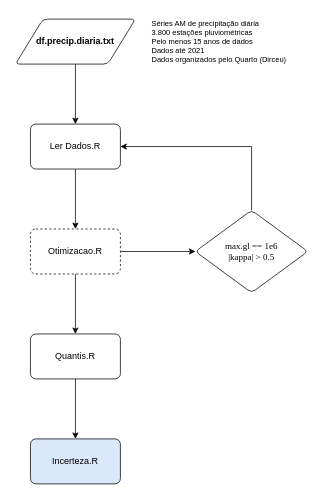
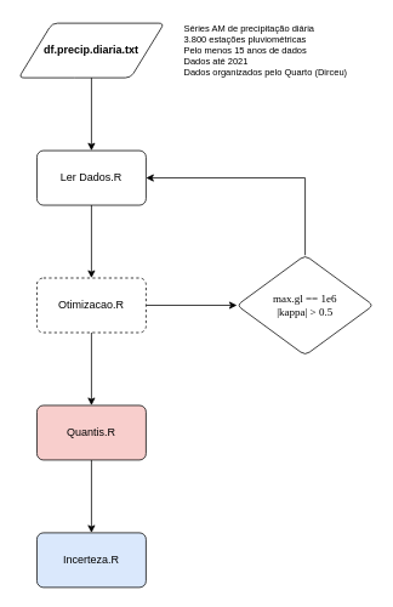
  <mxCell id="0" />
  <mxCell id="1" parent="0" />
  <mxCell id="2" value="" style="edgeStyle=orthogonalEdgeStyle;rounded=0;orthogonalLoop=1;jettySize=auto;html=1;" edge="1" parent="1" source="3" target="6"><mxGeometry relative="1" as="geometry" /></mxCell>
  <mxCell id="3" value="&lt;font&gt;&lt;b&gt;df.precip.diaria.txt&lt;/b&gt;&lt;/font&gt;" style="shape=parallelogram;html=1;strokeWidth=1;perimeter=parallelogramPerimeter;whiteSpace=wrap;rounded=1;arcSize=12;size=0.23;fontFamily=Helvetica;" vertex="1" parent="1"><mxGeometry x="20" y="25" width="160" height="60" as="geometry" /></mxCell>
  <mxCell id="4" value="Séries AM de precipitação diária&lt;div&gt;3.800 estações pluviométricas&lt;/div&gt;&lt;div&gt;Pelo menos 15 anos de dados&lt;/div&gt;&lt;div&gt;Dados até 2021&lt;/div&gt;&lt;div&gt;Dados organizados pelo Quarto (Dirceu)&lt;/div&gt;" style="text;html=1;align=left;verticalAlign=middle;resizable=0;points=[];autosize=1;strokeColor=none;fillColor=none;fontSize=10;" vertex="1" parent="1"><mxGeometry x="200" y="20" width="200" height="70" as="geometry" /></mxCell>
  <mxCell id="5" value="" style="edgeStyle=orthogonalEdgeStyle;rounded=0;orthogonalLoop=1;jettySize=auto;html=1;" edge="1" parent="1" source="6" target="9"><mxGeometry relative="1" as="geometry" /></mxCell>
  <mxCell id="6" value="Ler Dados.R" style="whiteSpace=wrap;html=1;strokeWidth=1;rounded=1;arcSize=12;" vertex="1" parent="1"><mxGeometry x="40" y="165" width="120" height="60" as="geometry" /></mxCell>
  <mxCell id="7" value="" style="edgeStyle=orthogonalEdgeStyle;rounded=0;orthogonalLoop=1;jettySize=auto;html=1;" edge="1" parent="1" source="9" target="11"><mxGeometry relative="1" as="geometry" /></mxCell>
  <mxCell id="8" value="" style="edgeStyle=orthogonalEdgeStyle;rounded=0;orthogonalLoop=1;jettySize=auto;html=1;" edge="1" parent="1" source="9" target="13"><mxGeometry relative="1" as="geometry" /></mxCell>
  <mxCell id="9" value="Otimizacao.R" style="whiteSpace=wrap;html=1;strokeWidth=1;rounded=1;arcSize=12;dashed=1;" vertex="1" parent="1"><mxGeometry x="40" y="305" width="120" height="60" as="geometry" /></mxCell>
  <mxCell id="10" style="edgeStyle=orthogonalEdgeStyle;rounded=0;orthogonalLoop=1;jettySize=auto;html=1;exitX=0.5;exitY=0;exitDx=0;exitDy=0;entryX=1;entryY=0.5;entryDx=0;entryDy=0;" edge="1" parent="1" source="11" target="6"><mxGeometry relative="1" as="geometry" /></mxCell>
  <mxCell id="11" value="&lt;font face=&quot;Lucida Console&quot;&gt;max.gl == 1e6&lt;/font&gt;&lt;div&gt;&lt;font face=&quot;Lucida Console&quot;&gt;|kappa| &amp;gt; 0.5&lt;/font&gt;&lt;/div&gt;" style="rhombus;whiteSpace=wrap;html=1;strokeWidth=1;rounded=1;arcSize=12;" vertex="1" parent="1"><mxGeometry x="260" y="280" width="150" height="110" as="geometry" /></mxCell>
  <mxCell id="12" value="" style="edgeStyle=orthogonalEdgeStyle;rounded=0;orthogonalLoop=1;jettySize=auto;html=1;" edge="1" parent="1" source="13" target="14"><mxGeometry relative="1" as="geometry" /></mxCell>
- <mxCell id="13" value="Quantis.R" style="whiteSpace=wrap;html=1;strokeWidth=1;rounded=1;arcSize=12;" vertex="1" parent="1"><mxGeometry x="40" y="445" width="120" height="60" as="geometry" /></mxCell>
+ <mxCell id="13" value="Quantis.R" style="whiteSpace=wrap;html=1;strokeWidth=1;rounded=1;arcSize=12;fillColor=#f8cecc;" vertex="1" parent="1"><mxGeometry x="40" y="445" width="120" height="60" as="geometry" /></mxCell>
  <mxCell id="14" value="Incerteza.R" style="whiteSpace=wrap;html=1;strokeWidth=1;rounded=1;arcSize=12;fillColor=#dae8fc;" vertex="1" parent="1"><mxGeometry x="40" y="585" width="120" height="60" as="geometry" /></mxCell>
